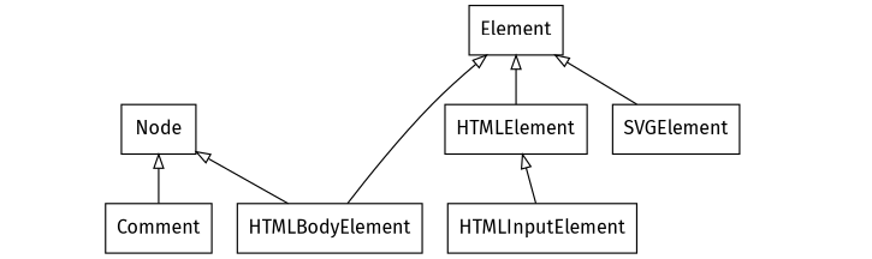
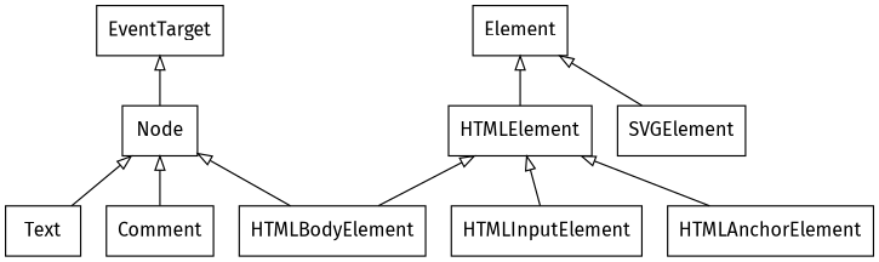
  digraph {
    fontname="Fira Sans"
    rankdir=TB
    node [fontname="Fira Sans" shape=box]
    edge [arrowtail=empty dir=back fontname="Fira Sans"]
+   EventTarget
    "Node"
+   Text
    Comment
    HTMLBodyElement
    Element
    HTMLElement
    SVGElement
    HTMLInputElement
+   HTMLAnchorElement
+   EventTarget -> "Node"
+   "Node" -> Text
    "Node" -> Comment
    "Node" -> HTMLBodyElement
    Element -> HTMLElement
    Element -> SVGElement
-   Element -> HTMLBodyElement
+   HTMLElement -> HTMLBodyElement
    HTMLElement -> HTMLInputElement
+   HTMLElement -> HTMLAnchorElement
  }
